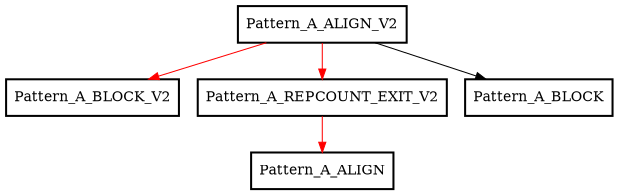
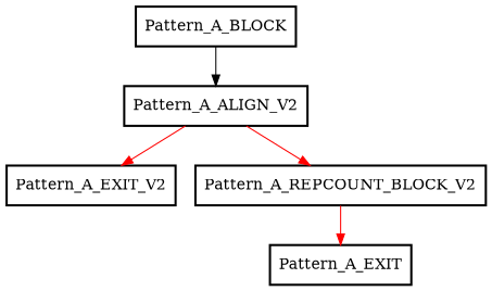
  digraph {
    node [color=black cpu=1 fillcolor=white pattern=Pattern_A penwidth=2 shape=rectangle style=filled type=block]
    edge [color=red type=defdst]
-   Pattern_A_BLOCK_V2 [tperiod=100000000]
-   Pattern_A_REPCOUNT_BLOCK_V2 [qlo=1 tperiod=0 label=Pattern_A_REPCOUNT_EXIT_V2]
-   Pattern_A_EXIT [label=Pattern_A_ALIGN cpu="" type=""]
+   Pattern_A_BLOCK_V2 [tperiod=100000000 label=Pattern_A_EXIT_V2]
+   Pattern_A_REPCOUNT_BLOCK_V2 [qlo=1 tperiod=0]
+   Pattern_A_EXIT [cpu="" type=""]
    Pattern_A_ALIGN_V2 [tperiod=0]
    n5 [label=Pattern_A_BLOCK cpu="" type=""]
    Pattern_A_REPCOUNT_BLOCK_V2 -> Pattern_A_EXIT
    Pattern_A_ALIGN_V2 -> Pattern_A_BLOCK_V2
    Pattern_A_ALIGN_V2 -> Pattern_A_REPCOUNT_BLOCK_V2
-   Pattern_A_ALIGN_V2 -> n5 [color=black type=altdst]
+   n5 -> Pattern_A_ALIGN_V2 [color=black type=altdst]
  }
